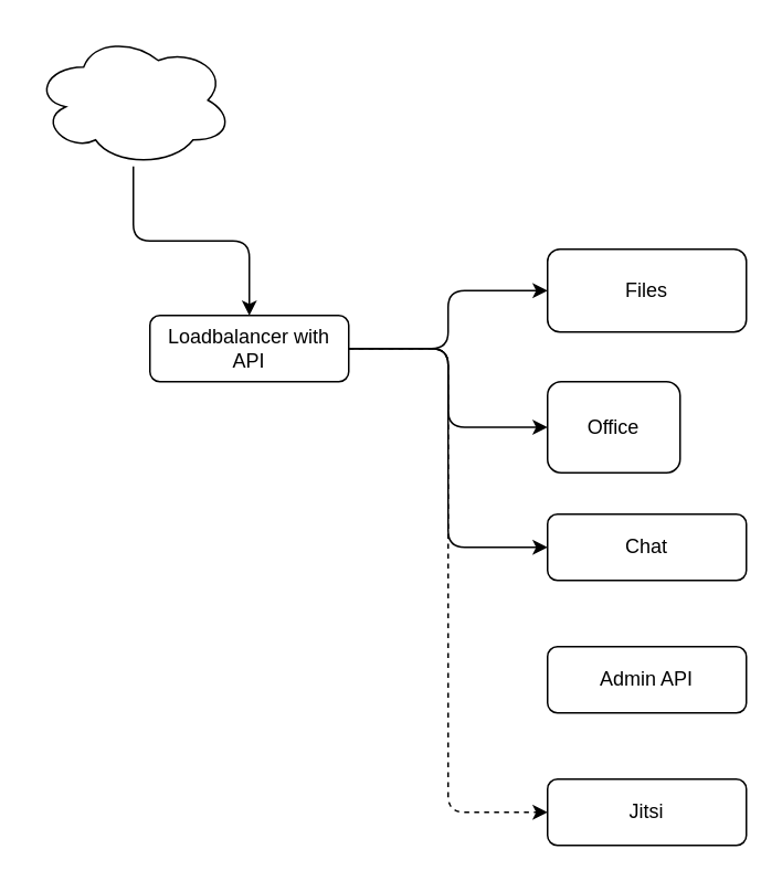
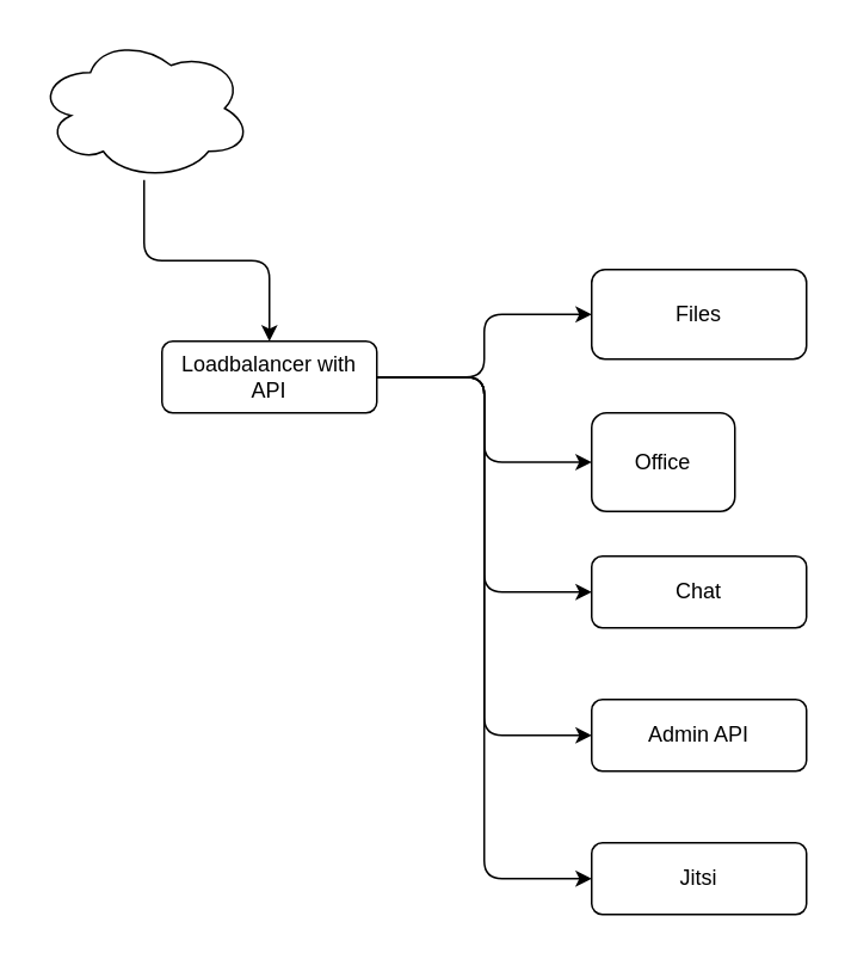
  <mxCell id="0" />
  <mxCell id="1" parent="0" />
  <mxCell id="2" style="edgeStyle=orthogonalEdgeStyle;rounded=1;orthogonalLoop=1;jettySize=auto;html=1;entryX=0;entryY=0.5;entryDx=0;entryDy=0;" edge="1" parent="1" source="7" target="10"><mxGeometry relative="1" as="geometry" /></mxCell>
  <mxCell id="3" style="edgeStyle=orthogonalEdgeStyle;rounded=1;orthogonalLoop=1;jettySize=auto;html=1;entryX=0;entryY=0.5;entryDx=0;entryDy=0;" edge="1" parent="1" source="7" target="11"><mxGeometry relative="1" as="geometry" /></mxCell>
  <mxCell id="4" style="edgeStyle=orthogonalEdgeStyle;rounded=1;orthogonalLoop=1;jettySize=auto;html=1;entryX=0;entryY=0.5;entryDx=0;entryDy=0;" edge="1" parent="1" source="7" target="12"><mxGeometry relative="1" as="geometry" /></mxCell>
- <mxCell id="6" style="edgeStyle=orthogonalEdgeStyle;rounded=1;orthogonalLoop=1;jettySize=auto;html=1;entryX=0;entryY=0.5;entryDx=0;entryDy=0;dashed=1;" edge="1" parent="1" source="7" target="14"><mxGeometry relative="1" as="geometry" /></mxCell>
+ <mxCell id="5" style="edgeStyle=orthogonalEdgeStyle;rounded=1;orthogonalLoop=1;jettySize=auto;html=1;entryX=0;entryY=0.5;entryDx=0;entryDy=0;" edge="1" parent="1" source="7" target="13"><mxGeometry relative="1" as="geometry" /></mxCell>
+ <mxCell id="6" style="edgeStyle=orthogonalEdgeStyle;rounded=1;orthogonalLoop=1;jettySize=auto;html=1;entryX=0;entryY=0.5;entryDx=0;entryDy=0;" edge="1" parent="1" source="7" target="14"><mxGeometry relative="1" as="geometry" /></mxCell>
  <mxCell id="7" value="Loadbalancer with API" style="rounded=1;whiteSpace=wrap;html=1;" parent="1" vertex="1"><mxGeometry x="90" y="190" width="120" height="40" as="geometry" /></mxCell>
  <mxCell id="8" style="edgeStyle=orthogonalEdgeStyle;rounded=1;orthogonalLoop=1;jettySize=auto;html=1;" parent="1" source="9" target="7" edge="1"><mxGeometry relative="1" as="geometry" /></mxCell>
  <mxCell id="9" value="" style="ellipse;shape=cloud;whiteSpace=wrap;html=1;rounded=1;" parent="1" vertex="1"><mxGeometry x="20" y="20" width="120" height="80" as="geometry" /></mxCell>
  <mxCell id="10" value="Files" style="rounded=1;whiteSpace=wrap;html=1;" parent="1" vertex="1"><mxGeometry x="330" y="150" width="120" height="50" as="geometry" /></mxCell>
  <mxCell id="11" value="Office" style="rounded=1;whiteSpace=wrap;html=1;" vertex="1" parent="1"><mxGeometry x="330" y="230" width="80" height="55" as="geometry" /></mxCell>
  <mxCell id="12" value="Chat" style="rounded=1;whiteSpace=wrap;html=1;" vertex="1" parent="1"><mxGeometry x="330" y="310" width="120" height="40" as="geometry" /></mxCell>
  <mxCell id="13" value="Admin API" style="rounded=1;whiteSpace=wrap;html=1;" vertex="1" parent="1"><mxGeometry x="330" y="390" width="120" height="40" as="geometry" /></mxCell>
  <mxCell id="14" value="Jitsi" style="rounded=1;whiteSpace=wrap;html=1;" vertex="1" parent="1"><mxGeometry x="330" y="470" width="120" height="40" as="geometry" /></mxCell>
